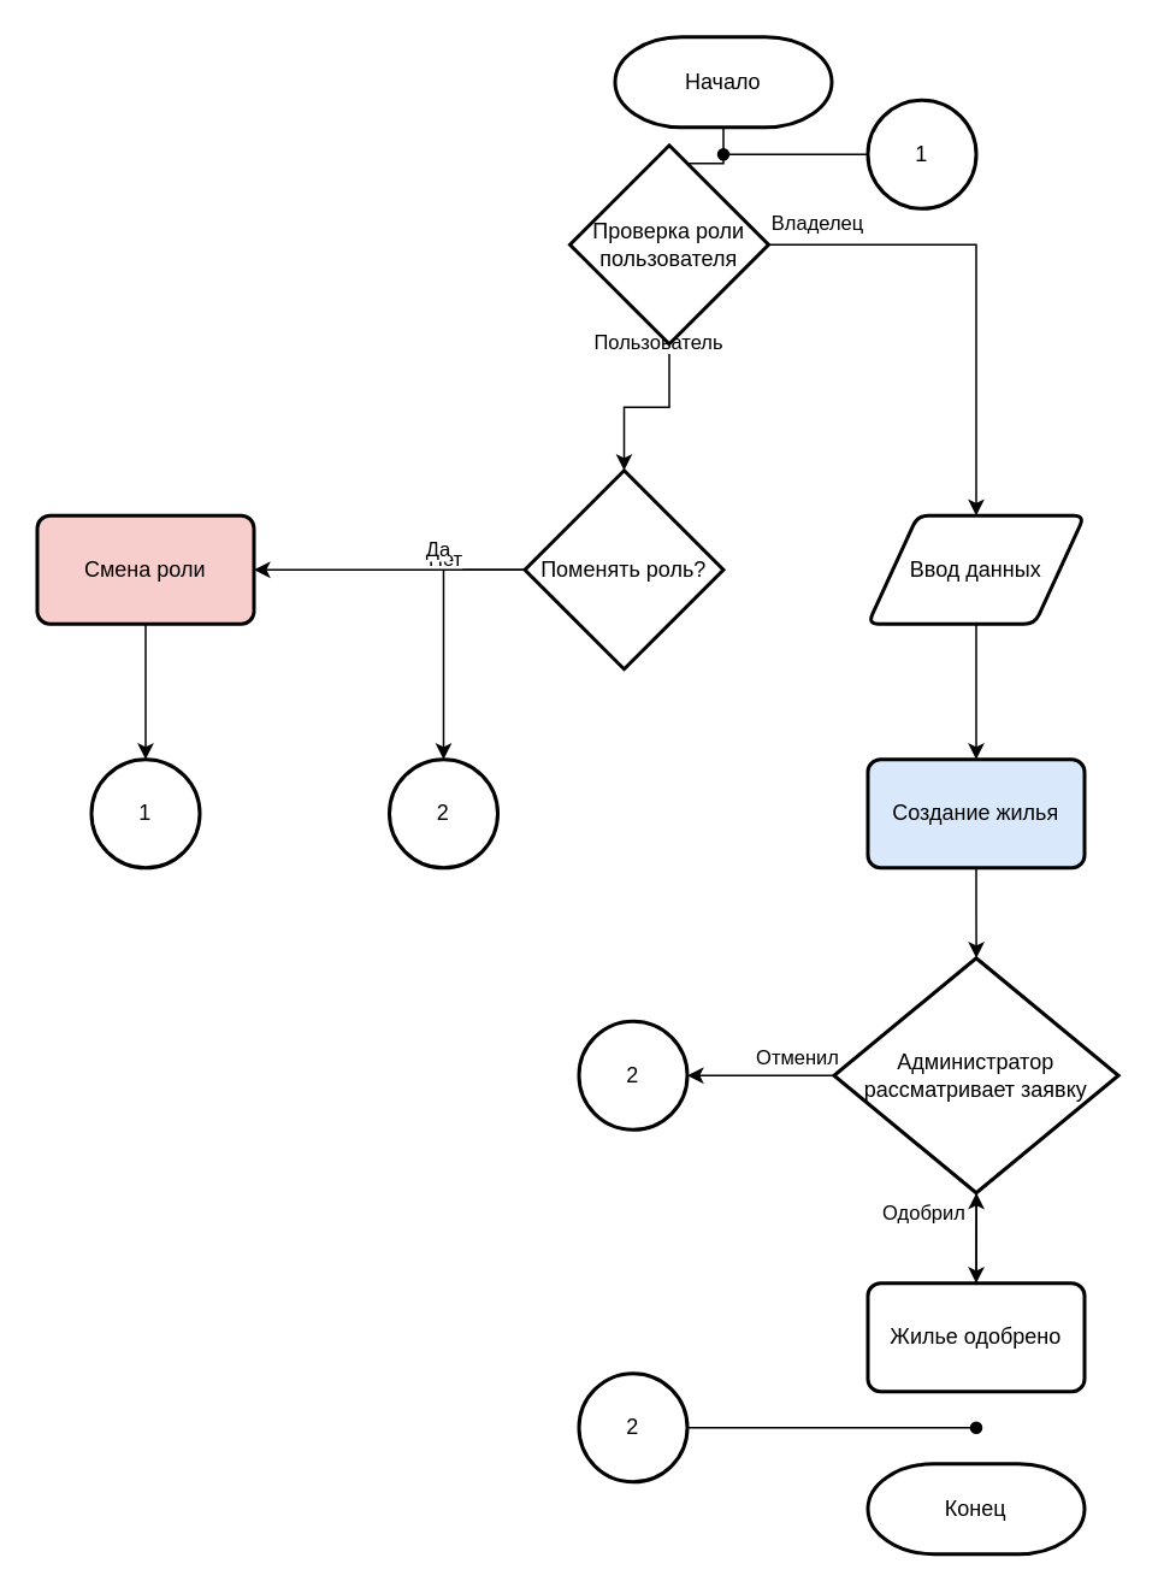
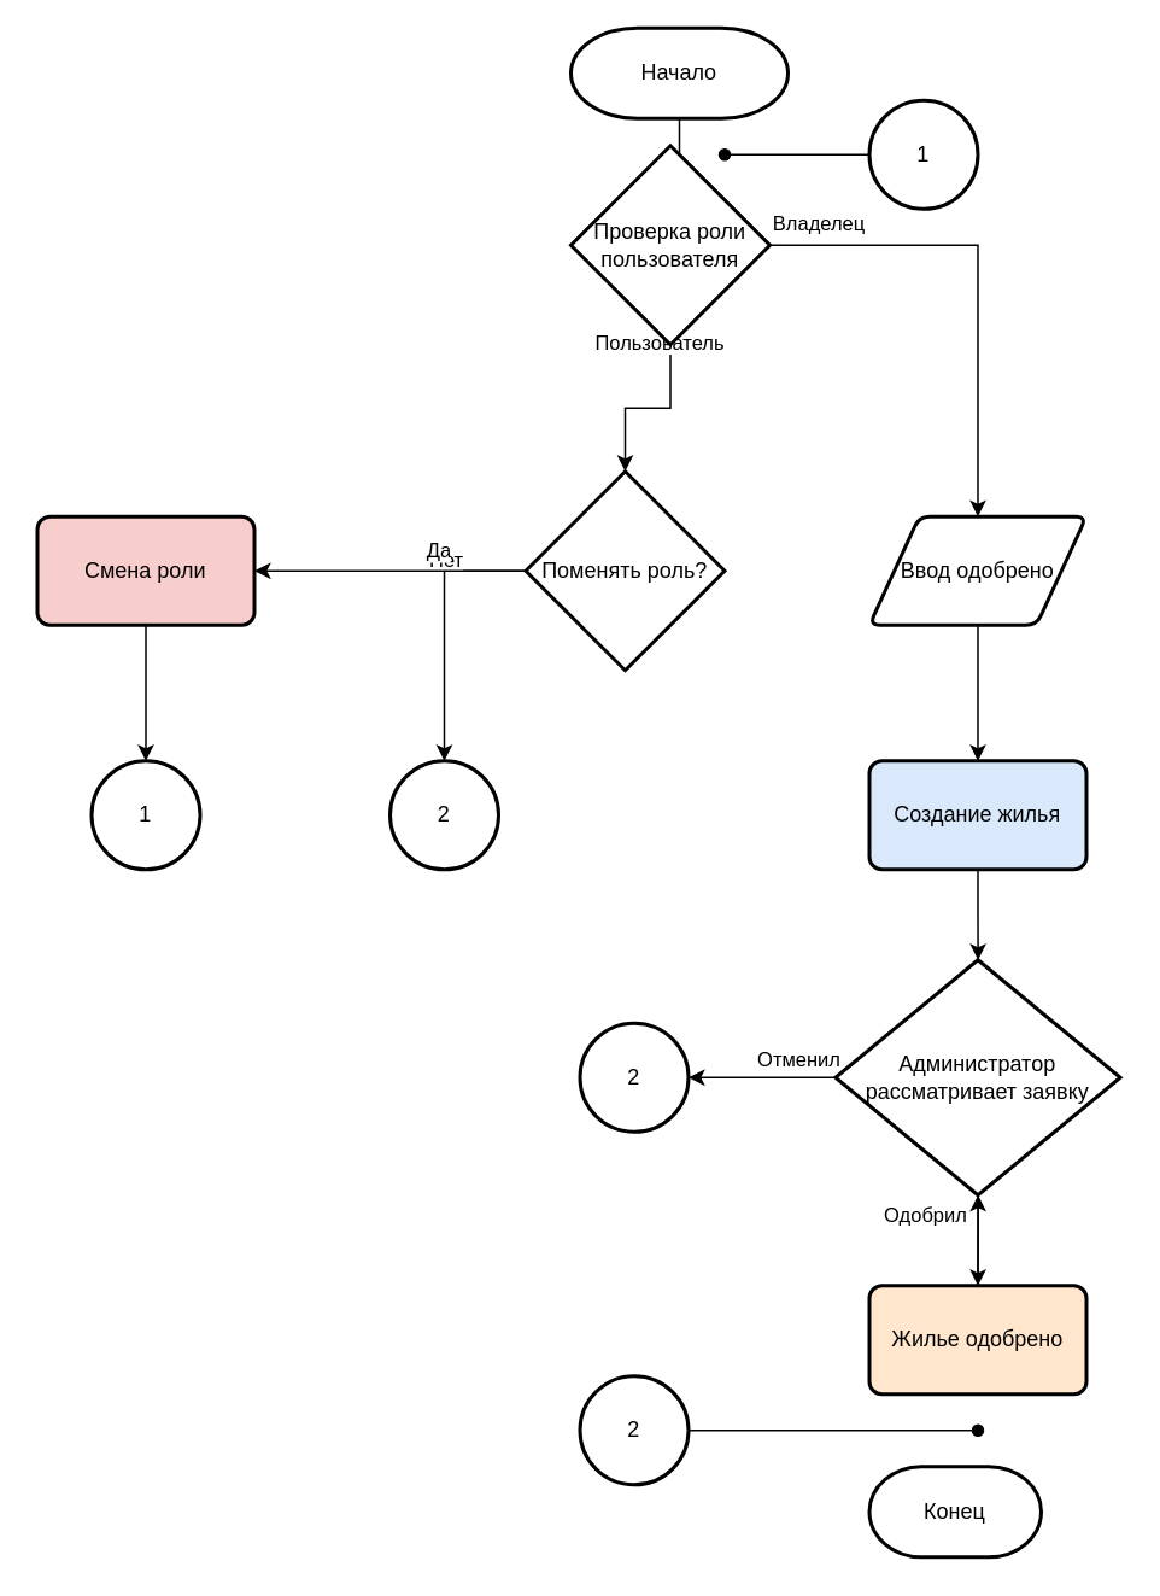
  <mxCell id="0" />
  <mxCell id="1" parent="0" />
  <mxCell id="2" value="" style="edgeStyle=orthogonalEdgeStyle;rounded=0;orthogonalLoop=1;jettySize=auto;html=1;" edge="1" parent="1" source="3" target="8"><mxGeometry relative="1" as="geometry" /></mxCell>
- <mxCell id="3" value="Начало" style="strokeWidth=2;html=1;shape=mxgraph.flowchart.terminator;whiteSpace=wrap;" vertex="1" parent="1"><mxGeometry x="340" y="20" width="120" height="50" as="geometry" /></mxCell>
+ <mxCell id="3" value="Начало" style="strokeWidth=2;html=1;shape=mxgraph.flowchart.terminator;whiteSpace=wrap;" vertex="1" parent="1"><mxGeometry x="315" y="15" width="120" height="50" as="geometry" /></mxCell>
  <mxCell id="4" style="edgeStyle=orthogonalEdgeStyle;rounded=0;orthogonalLoop=1;jettySize=auto;html=1;" edge="1" parent="1" source="8" target="15"><mxGeometry relative="1" as="geometry" /></mxCell>
  <mxCell id="5" value="Пользователь" style="edgeLabel;html=1;align=center;verticalAlign=middle;resizable=0;points=[];" vertex="1" connectable="0" parent="4"><mxGeometry x="-0.764" relative="1" as="geometry"><mxPoint x="-7" y="-13" as="offset" /></mxGeometry></mxCell>
  <mxCell id="6" style="edgeStyle=orthogonalEdgeStyle;rounded=0;orthogonalLoop=1;jettySize=auto;html=1;" edge="1" parent="1" source="8" target="19"><mxGeometry relative="1" as="geometry" /></mxCell>
  <mxCell id="7" value="Владелец" style="edgeLabel;html=1;align=center;verticalAlign=middle;resizable=0;points=[];" vertex="1" connectable="0" parent="6"><mxGeometry x="-0.85" y="-1" relative="1" as="geometry"><mxPoint x="6" y="-14" as="offset" /></mxGeometry></mxCell>
  <mxCell id="8" value="Проверка роли пользователя" style="strokeWidth=2;html=1;shape=mxgraph.flowchart.decision;whiteSpace=wrap;" vertex="1" parent="1"><mxGeometry x="315" y="80" width="110" height="110" as="geometry" /></mxCell>
  <mxCell id="9" style="edgeStyle=orthogonalEdgeStyle;rounded=0;orthogonalLoop=1;jettySize=auto;html=1;endArrow=oval;endFill=1;" edge="1" parent="1"><mxGeometry relative="1" as="geometry"><mxPoint x="400" y="85" as="targetPoint" /><mxPoint x="480" y="85" as="sourcePoint" /></mxGeometry></mxCell>
  <mxCell id="10" value="1" style="strokeWidth=2;html=1;shape=mxgraph.flowchart.start_2;whiteSpace=wrap;" vertex="1" parent="1"><mxGeometry x="480" y="55" width="60" height="60" as="geometry" /></mxCell>
  <mxCell id="11" value="" style="edgeStyle=orthogonalEdgeStyle;rounded=0;orthogonalLoop=1;jettySize=auto;html=1;" edge="1" parent="1" source="15" target="17"><mxGeometry relative="1" as="geometry" /></mxCell>
  <mxCell id="12" value="Нет" style="edgeLabel;html=1;align=center;verticalAlign=middle;resizable=0;points=[];" vertex="1" connectable="0" parent="11"><mxGeometry x="-0.617" y="-1" relative="1" as="geometry"><mxPoint x="-16" y="-6" as="offset" /></mxGeometry></mxCell>
  <mxCell id="13" value="" style="edgeStyle=orthogonalEdgeStyle;rounded=0;orthogonalLoop=1;jettySize=auto;html=1;" edge="1" parent="1" source="15" target="34"><mxGeometry relative="1" as="geometry" /></mxCell>
  <mxCell id="14" value="Да" style="edgeLabel;html=1;align=center;verticalAlign=middle;resizable=0;points=[];" vertex="1" connectable="0" parent="13"><mxGeometry x="-0.24" y="-1" relative="1" as="geometry"><mxPoint x="8" y="-11" as="offset" /></mxGeometry></mxCell>
  <mxCell id="15" value="Поменять роль?" style="strokeWidth=2;html=1;shape=mxgraph.flowchart.decision;whiteSpace=wrap;" vertex="1" parent="1"><mxGeometry x="290" y="260" width="110" height="110" as="geometry" /></mxCell>
  <mxCell id="16" value="1" style="strokeWidth=2;html=1;shape=mxgraph.flowchart.start_2;whiteSpace=wrap;" vertex="1" parent="1"><mxGeometry x="50" y="420" width="60" height="60" as="geometry" /></mxCell>
  <mxCell id="17" value="2" style="strokeWidth=2;html=1;shape=mxgraph.flowchart.start_2;whiteSpace=wrap;" vertex="1" parent="1"><mxGeometry x="215" y="420" width="60" height="60" as="geometry" /></mxCell>
  <mxCell id="18" value="" style="edgeStyle=orthogonalEdgeStyle;rounded=0;orthogonalLoop=1;jettySize=auto;html=1;" edge="1" parent="1" source="19" target="21"><mxGeometry relative="1" as="geometry" /></mxCell>
- <mxCell id="19" value="Ввод данных" style="shape=parallelogram;html=1;strokeWidth=2;perimeter=parallelogramPerimeter;whiteSpace=wrap;rounded=1;arcSize=12;size=0.23;" vertex="1" parent="1"><mxGeometry x="480" y="285" width="120" height="60" as="geometry" /></mxCell>
+ <mxCell id="19" value="Ввод одобрено" style="shape=parallelogram;html=1;strokeWidth=2;perimeter=parallelogramPerimeter;whiteSpace=wrap;rounded=1;arcSize=12;size=0.23;" vertex="1" parent="1"><mxGeometry x="480" y="285" width="120" height="60" as="geometry" /></mxCell>
  <mxCell id="20" value="" style="edgeStyle=orthogonalEdgeStyle;rounded=0;orthogonalLoop=1;jettySize=auto;html=1;" edge="1" parent="1" source="21" target="26"><mxGeometry relative="1" as="geometry" /></mxCell>
  <mxCell id="21" value="Создание жилья" style="rounded=1;whiteSpace=wrap;html=1;absoluteArcSize=1;arcSize=14;strokeWidth=2;fillColor=#dae8fc;" vertex="1" parent="1"><mxGeometry x="480" y="420" width="120" height="60" as="geometry" /></mxCell>
  <mxCell id="22" value="" style="edgeStyle=orthogonalEdgeStyle;rounded=0;orthogonalLoop=1;jettySize=auto;html=1;" edge="1" parent="1" source="26" target="27"><mxGeometry relative="1" as="geometry" /></mxCell>
  <mxCell id="23" value="Отменил" style="edgeLabel;html=1;align=center;verticalAlign=middle;resizable=0;points=[];" vertex="1" connectable="0" parent="22"><mxGeometry x="-0.485" y="1" relative="1" as="geometry"><mxPoint y="-12" as="offset" /></mxGeometry></mxCell>
  <mxCell id="24" value="" style="edgeStyle=orthogonalEdgeStyle;rounded=0;orthogonalLoop=1;jettySize=auto;html=1;" edge="1" parent="1" source="26"><mxGeometry relative="1" as="geometry"><mxPoint x="540" y="710" as="targetPoint" /></mxGeometry></mxCell>
  <mxCell id="25" value="Одобрил" style="edgeLabel;html=1;align=center;verticalAlign=middle;resizable=0;points=[];" vertex="1" connectable="0" parent="24"><mxGeometry x="-0.281" y="1" relative="1" as="geometry"><mxPoint x="-31" y="-8" as="offset" /></mxGeometry></mxCell>
  <mxCell id="26" value="Администратор рассматривает заявку" style="strokeWidth=2;html=1;shape=mxgraph.flowchart.decision;whiteSpace=wrap;" vertex="1" parent="1"><mxGeometry x="461.25" y="530" width="157.5" height="130" as="geometry" /></mxCell>
  <mxCell id="27" value="2" style="strokeWidth=2;html=1;shape=mxgraph.flowchart.start_2;whiteSpace=wrap;" vertex="1" parent="1"><mxGeometry x="320" y="565" width="60" height="60" as="geometry" /></mxCell>
  <mxCell id="28" value="" style="edgeStyle=orthogonalEdgeStyle;rounded=0;orthogonalLoop=1;jettySize=auto;html=1;" edge="1" parent="1" source="29" target="26"><mxGeometry relative="1" as="geometry" /></mxCell>
- <mxCell id="29" value="Жилье одобрено" style="rounded=1;whiteSpace=wrap;html=1;absoluteArcSize=1;arcSize=14;strokeWidth=2;" vertex="1" parent="1"><mxGeometry x="480" y="710" width="120" height="60" as="geometry" /></mxCell>
- <mxCell id="30" value="Конец" style="strokeWidth=2;html=1;shape=mxgraph.flowchart.terminator;whiteSpace=wrap;" vertex="1" parent="1"><mxGeometry x="480" y="810" width="120" height="50" as="geometry" /></mxCell>
+ <mxCell id="29" value="Жилье одобрено" style="rounded=1;whiteSpace=wrap;html=1;absoluteArcSize=1;arcSize=14;strokeWidth=2;fillColor=#ffe6cc;" vertex="1" parent="1"><mxGeometry x="480" y="710" width="120" height="60" as="geometry" /></mxCell>
+ <mxCell id="30" value="Конец" style="strokeWidth=2;html=1;shape=mxgraph.flowchart.terminator;whiteSpace=wrap;" vertex="1" parent="1"><mxGeometry x="480" y="810" width="95" height="50" as="geometry" /></mxCell>
  <mxCell id="31" style="edgeStyle=orthogonalEdgeStyle;rounded=0;orthogonalLoop=1;jettySize=auto;html=1;endArrow=oval;endFill=1;" edge="1" parent="1" source="32"><mxGeometry relative="1" as="geometry"><mxPoint x="540" y="790" as="targetPoint" /></mxGeometry></mxCell>
  <mxCell id="32" value="2" style="strokeWidth=2;html=1;shape=mxgraph.flowchart.start_2;whiteSpace=wrap;" vertex="1" parent="1"><mxGeometry x="320" y="760" width="60" height="60" as="geometry" /></mxCell>
  <mxCell id="33" value="" style="edgeStyle=orthogonalEdgeStyle;rounded=0;orthogonalLoop=1;jettySize=auto;html=1;" edge="1" parent="1" source="34" target="16"><mxGeometry relative="1" as="geometry" /></mxCell>
  <mxCell id="34" value="Смена роли" style="rounded=1;whiteSpace=wrap;html=1;absoluteArcSize=1;arcSize=14;strokeWidth=2;fillColor=#f8cecc;" vertex="1" parent="1"><mxGeometry x="20" y="285" width="120" height="60" as="geometry" /></mxCell>
